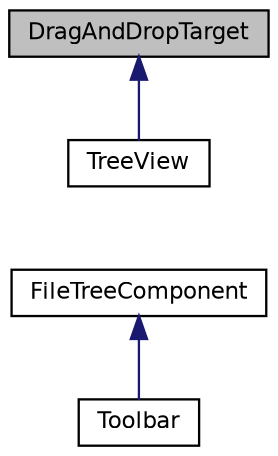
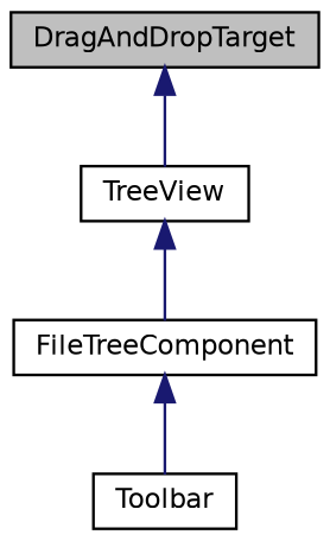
  digraph {
    node [color=black fontname=Helvetica fontsize=10 shape=record]
    edge [color=midnightblue dir=back fontname=Helvetica fontsize=10 labelfontname=Helvetica labelfontsize=10 style=solid]
    n1 [fillcolor=grey75 fontcolor=black height=0.2 label=DragAndDropTarget style=filled width=0.4]
    n2 [height=0.2 label=TreeView width=0.4]
    n3 [height=0.2 label=Toolbar width=0.4]
    n4 [height=0.2 label=FileTreeComponent width=0.4]
    n1 -> n2
+   n2 -> n4
    n4 -> n3
  }
